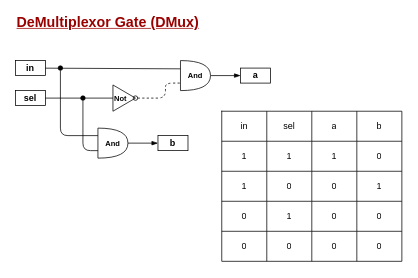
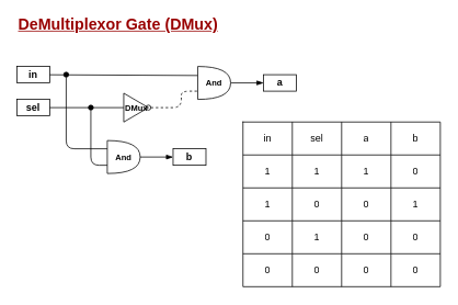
  <mxCell id="0" />
  <mxCell id="1" parent="0" />
  <mxCell id="2" value="&lt;b&gt;in&lt;/b&gt;" style="text;html=1;fillColor=none;align=center;verticalAlign=middle;whiteSpace=wrap;rounded=0;strokeColor=#000000;" vertex="1" parent="1"><mxGeometry x="20" y="80" width="40" height="20" as="geometry" /></mxCell>
  <mxCell id="3" value="&lt;b&gt;sel&lt;/b&gt;" style="text;html=1;fillColor=none;align=center;verticalAlign=middle;whiteSpace=wrap;rounded=0;strokeColor=#000000;" vertex="1" parent="1"><mxGeometry x="20" y="120" width="40" height="20" as="geometry" /></mxCell>
- <mxCell id="4" value="&lt;font size=&quot;1&quot;&gt;&lt;b&gt;Not&lt;/b&gt;&lt;/font&gt;" style="triangle;whiteSpace=wrap;html=1;align=left;" vertex="1" parent="1"><mxGeometry x="150" y="112.5" width="30" height="35" as="geometry" /></mxCell>
+ <mxCell id="4" value="&lt;font size=&quot;1&quot;&gt;&lt;b&gt;DMux&lt;/b&gt;&lt;/font&gt;" style="triangle;whiteSpace=wrap;html=1;align=left;" vertex="1" parent="1"><mxGeometry x="150" y="112.5" width="30" height="35" as="geometry" /></mxCell>
  <mxCell id="5" value="" style="endArrow=none;html=1;" edge="1" parent="1"><mxGeometry width="50" height="50" relative="1" as="geometry"><mxPoint x="60" y="130" as="sourcePoint" /><mxPoint x="150" y="130" as="targetPoint" /></mxGeometry></mxCell>
  <mxCell id="6" value="" style="endArrow=none;html=1;exitX=1;exitY=0.5;exitDx=0;exitDy=0;dashed=1;startArrow=oval;startFill=0;entryX=0;entryY=0.75;entryDx=0;entryDy=0;entryPerimeter=0;" edge="1" parent="1" source="4" target="15"><mxGeometry width="50" height="50" relative="1" as="geometry"><mxPoint x="240" y="160" as="sourcePoint" /><mxPoint x="290" y="110" as="targetPoint" /><Array as="points"><mxPoint x="220" y="130" /><mxPoint x="220" y="110" /></Array></mxGeometry></mxCell>
  <mxCell id="7" value="&lt;b&gt;a&lt;/b&gt;" style="text;html=1;fillColor=none;align=center;verticalAlign=middle;whiteSpace=wrap;rounded=0;strokeColor=#000000;" vertex="1" parent="1"><mxGeometry x="320" y="90" width="40" height="20" as="geometry" /></mxCell>
  <mxCell id="8" value="&lt;b&gt;&lt;font style=&quot;font-size: 19px&quot; color=&quot;#990000&quot;&gt;&lt;u&gt;DeMultiplexor Gate (DMux)&lt;/u&gt;&lt;/font&gt;&lt;/b&gt;" style="text;html=1;strokeColor=none;fillColor=none;align=left;verticalAlign=middle;whiteSpace=wrap;rounded=0;" vertex="1" parent="1"><mxGeometry x="20" y="20" width="250" height="20" as="geometry" /></mxCell>
  <mxCell id="9" value="" style="edgeStyle=orthogonalEdgeStyle;rounded=0;orthogonalLoop=1;jettySize=auto;html=1;startArrow=none;startFill=0;endArrow=blockThin;endFill=1;" edge="1" parent="1" source="10" target="16"><mxGeometry relative="1" as="geometry" /></mxCell>
  <mxCell id="10" value="&lt;font size=&quot;1&quot;&gt;&lt;b&gt;And&lt;/b&gt;&lt;/font&gt;" style="shape=or;whiteSpace=wrap;html=1;" vertex="1" parent="1"><mxGeometry x="130" y="170" width="40" height="40" as="geometry" /></mxCell>
  <mxCell id="11" value="" style="endArrow=none;html=1;" edge="1" parent="1" source="2"><mxGeometry width="50" height="50" relative="1" as="geometry"><mxPoint x="60" y="90" as="sourcePoint" /><mxPoint x="240" y="91" as="targetPoint" /></mxGeometry></mxCell>
  <mxCell id="12" value="" style="endArrow=oval;html=1;endFill=1;" edge="1" parent="1"><mxGeometry width="50" height="50" relative="1" as="geometry"><mxPoint x="130" y="180" as="sourcePoint" /><mxPoint x="80" y="90" as="targetPoint" /><Array as="points"><mxPoint x="80" y="180" /></Array></mxGeometry></mxCell>
  <mxCell id="13" value="" style="endArrow=oval;html=1;endFill=1;exitX=0;exitY=0.75;exitDx=0;exitDy=0;exitPerimeter=0;" edge="1" parent="1" source="10"><mxGeometry width="50" height="50" relative="1" as="geometry"><mxPoint x="130" y="210" as="sourcePoint" /><mxPoint x="110" y="130" as="targetPoint" /><Array as="points"><mxPoint x="110" y="200" /></Array></mxGeometry></mxCell>
  <mxCell id="14" value="" style="edgeStyle=orthogonalEdgeStyle;rounded=0;orthogonalLoop=1;jettySize=auto;html=1;startArrow=none;startFill=0;endArrow=blockThin;endFill=1;" edge="1" parent="1" source="15" target="7"><mxGeometry relative="1" as="geometry" /></mxCell>
  <mxCell id="15" value="&lt;font size=&quot;1&quot;&gt;&lt;b&gt;And&lt;/b&gt;&lt;/font&gt;" style="shape=or;whiteSpace=wrap;html=1;" vertex="1" parent="1"><mxGeometry x="240" y="80" width="40" height="40" as="geometry" /></mxCell>
  <mxCell id="16" value="&lt;b&gt;b&lt;/b&gt;" style="text;html=1;fillColor=none;align=center;verticalAlign=middle;whiteSpace=wrap;rounded=0;strokeColor=#000000;" vertex="1" parent="1"><mxGeometry x="210" y="180" width="40" height="20" as="geometry" /></mxCell>
  <mxCell id="17" value="" style="shape=table;html=1;whiteSpace=wrap;startSize=0;container=1;collapsible=0;childLayout=tableLayout;" vertex="1" parent="1"><mxGeometry x="295" y="147.5" width="240" height="200" as="geometry" /></mxCell>
  <mxCell id="18" value="" style="shape=partialRectangle;html=1;whiteSpace=wrap;collapsible=0;dropTarget=0;pointerEvents=0;fillColor=none;top=0;left=0;bottom=0;right=0;points=[[0,0.5],[1,0.5]];portConstraint=eastwest;" vertex="1" parent="17"><mxGeometry width="240" height="40" as="geometry" /></mxCell>
  <mxCell id="19" value="in" style="shape=partialRectangle;html=1;whiteSpace=wrap;connectable=0;overflow=hidden;fillColor=none;top=0;left=0;bottom=0;right=0;" vertex="1" parent="18"><mxGeometry width="60" height="40" as="geometry" /></mxCell>
  <mxCell id="20" value="sel" style="shape=partialRectangle;html=1;whiteSpace=wrap;connectable=0;overflow=hidden;fillColor=none;top=0;left=0;bottom=0;right=0;" vertex="1" parent="18"><mxGeometry x="60" width="60" height="40" as="geometry" /></mxCell>
  <mxCell id="21" value="a" style="shape=partialRectangle;html=1;whiteSpace=wrap;connectable=0;overflow=hidden;fillColor=none;top=0;left=0;bottom=0;right=0;" vertex="1" parent="18"><mxGeometry x="120" width="60" height="40" as="geometry" /></mxCell>
  <mxCell id="22" value="b" style="shape=partialRectangle;html=1;whiteSpace=wrap;connectable=0;overflow=hidden;fillColor=none;top=0;left=0;bottom=0;right=0;" vertex="1" parent="18"><mxGeometry x="180" width="60" height="40" as="geometry" /></mxCell>
  <mxCell id="23" value="" style="shape=partialRectangle;html=1;whiteSpace=wrap;collapsible=0;dropTarget=0;pointerEvents=0;fillColor=none;top=0;left=0;bottom=0;right=0;points=[[0,0.5],[1,0.5]];portConstraint=eastwest;" vertex="1" parent="17"><mxGeometry y="40" width="240" height="40" as="geometry" /></mxCell>
  <mxCell id="24" value="1" style="shape=partialRectangle;html=1;whiteSpace=wrap;connectable=0;overflow=hidden;fillColor=none;top=0;left=0;bottom=0;right=0;" vertex="1" parent="23"><mxGeometry width="60" height="40" as="geometry" /></mxCell>
  <mxCell id="25" value="1" style="shape=partialRectangle;html=1;whiteSpace=wrap;connectable=0;overflow=hidden;fillColor=none;top=0;left=0;bottom=0;right=0;" vertex="1" parent="23"><mxGeometry x="60" width="60" height="40" as="geometry" /></mxCell>
  <mxCell id="26" value="1" style="shape=partialRectangle;html=1;whiteSpace=wrap;connectable=0;overflow=hidden;fillColor=none;top=0;left=0;bottom=0;right=0;" vertex="1" parent="23"><mxGeometry x="120" width="60" height="40" as="geometry" /></mxCell>
  <mxCell id="27" value="0" style="shape=partialRectangle;html=1;whiteSpace=wrap;connectable=0;overflow=hidden;fillColor=none;top=0;left=0;bottom=0;right=0;" vertex="1" parent="23"><mxGeometry x="180" width="60" height="40" as="geometry" /></mxCell>
  <mxCell id="28" value="" style="shape=partialRectangle;html=1;whiteSpace=wrap;collapsible=0;dropTarget=0;pointerEvents=0;fillColor=none;top=0;left=0;bottom=0;right=0;points=[[0,0.5],[1,0.5]];portConstraint=eastwest;" vertex="1" parent="17"><mxGeometry y="80" width="240" height="40" as="geometry" /></mxCell>
  <mxCell id="29" value="1" style="shape=partialRectangle;html=1;whiteSpace=wrap;connectable=0;overflow=hidden;fillColor=none;top=0;left=0;bottom=0;right=0;" vertex="1" parent="28"><mxGeometry width="60" height="40" as="geometry" /></mxCell>
  <mxCell id="30" value="0" style="shape=partialRectangle;html=1;whiteSpace=wrap;connectable=0;overflow=hidden;fillColor=none;top=0;left=0;bottom=0;right=0;" vertex="1" parent="28"><mxGeometry x="60" width="60" height="40" as="geometry" /></mxCell>
  <mxCell id="31" value="0" style="shape=partialRectangle;html=1;whiteSpace=wrap;connectable=0;overflow=hidden;fillColor=none;top=0;left=0;bottom=0;right=0;" vertex="1" parent="28"><mxGeometry x="120" width="60" height="40" as="geometry" /></mxCell>
  <mxCell id="32" value="1" style="shape=partialRectangle;html=1;whiteSpace=wrap;connectable=0;overflow=hidden;fillColor=none;top=0;left=0;bottom=0;right=0;" vertex="1" parent="28"><mxGeometry x="180" width="60" height="40" as="geometry" /></mxCell>
  <mxCell id="33" value="" style="shape=partialRectangle;html=1;whiteSpace=wrap;collapsible=0;dropTarget=0;pointerEvents=0;fillColor=none;top=0;left=0;bottom=0;right=0;points=[[0,0.5],[1,0.5]];portConstraint=eastwest;" vertex="1" parent="17"><mxGeometry y="120" width="240" height="40" as="geometry" /></mxCell>
  <mxCell id="34" value="0" style="shape=partialRectangle;html=1;whiteSpace=wrap;connectable=0;overflow=hidden;fillColor=none;top=0;left=0;bottom=0;right=0;" vertex="1" parent="33"><mxGeometry width="60" height="40" as="geometry" /></mxCell>
  <mxCell id="35" value="1" style="shape=partialRectangle;html=1;whiteSpace=wrap;connectable=0;overflow=hidden;fillColor=none;top=0;left=0;bottom=0;right=0;" vertex="1" parent="33"><mxGeometry x="60" width="60" height="40" as="geometry" /></mxCell>
  <mxCell id="36" value="0" style="shape=partialRectangle;html=1;whiteSpace=wrap;connectable=0;overflow=hidden;fillColor=none;top=0;left=0;bottom=0;right=0;" vertex="1" parent="33"><mxGeometry x="120" width="60" height="40" as="geometry" /></mxCell>
  <mxCell id="37" value="0" style="shape=partialRectangle;html=1;whiteSpace=wrap;connectable=0;overflow=hidden;fillColor=none;top=0;left=0;bottom=0;right=0;" vertex="1" parent="33"><mxGeometry x="180" width="60" height="40" as="geometry" /></mxCell>
  <mxCell id="38" value="" style="shape=partialRectangle;html=1;whiteSpace=wrap;collapsible=0;dropTarget=0;pointerEvents=0;fillColor=none;top=0;left=0;bottom=0;right=0;points=[[0,0.5],[1,0.5]];portConstraint=eastwest;" vertex="1" parent="17"><mxGeometry y="160" width="240" height="40" as="geometry" /></mxCell>
  <mxCell id="39" value="0" style="shape=partialRectangle;html=1;whiteSpace=wrap;connectable=0;overflow=hidden;fillColor=none;top=0;left=0;bottom=0;right=0;" vertex="1" parent="38"><mxGeometry width="60" height="40" as="geometry" /></mxCell>
  <mxCell id="40" value="0" style="shape=partialRectangle;html=1;whiteSpace=wrap;connectable=0;overflow=hidden;fillColor=none;top=0;left=0;bottom=0;right=0;" vertex="1" parent="38"><mxGeometry x="60" width="60" height="40" as="geometry" /></mxCell>
  <mxCell id="41" value="0" style="shape=partialRectangle;html=1;whiteSpace=wrap;connectable=0;overflow=hidden;fillColor=none;top=0;left=0;bottom=0;right=0;" vertex="1" parent="38"><mxGeometry x="120" width="60" height="40" as="geometry" /></mxCell>
  <mxCell id="42" value="0" style="shape=partialRectangle;html=1;whiteSpace=wrap;connectable=0;overflow=hidden;fillColor=none;top=0;left=0;bottom=0;right=0;" vertex="1" parent="38"><mxGeometry x="180" width="60" height="40" as="geometry" /></mxCell>
